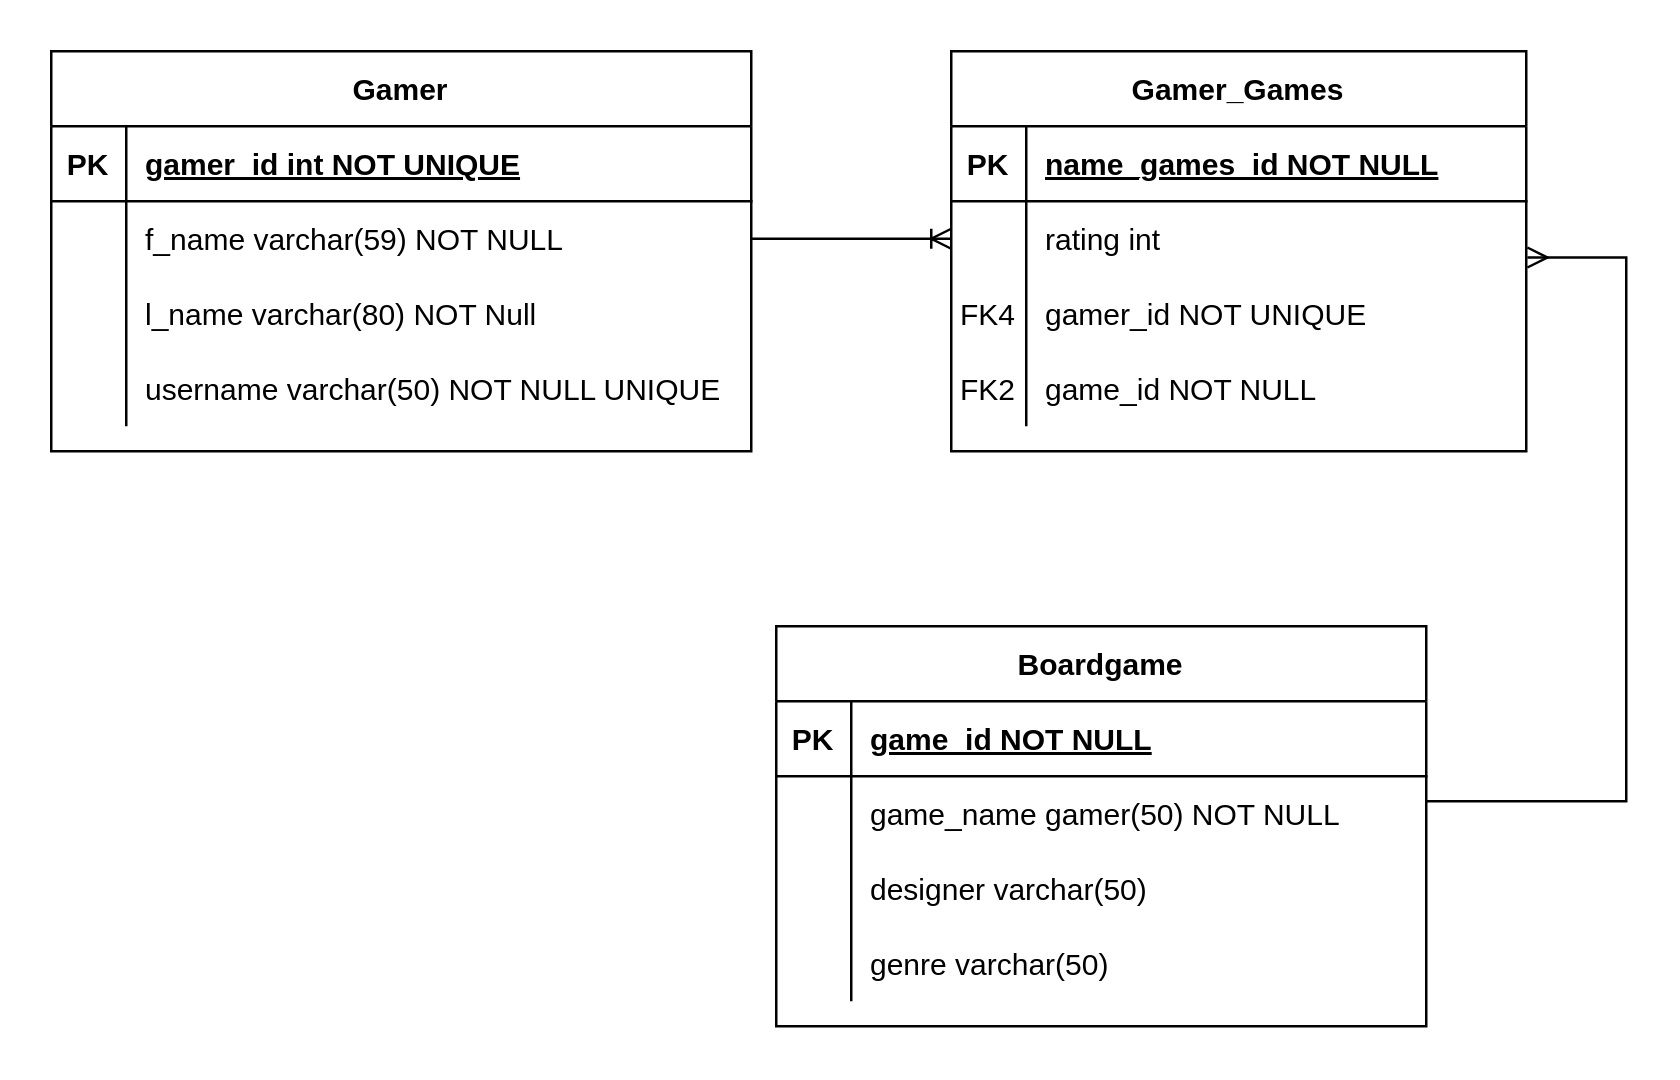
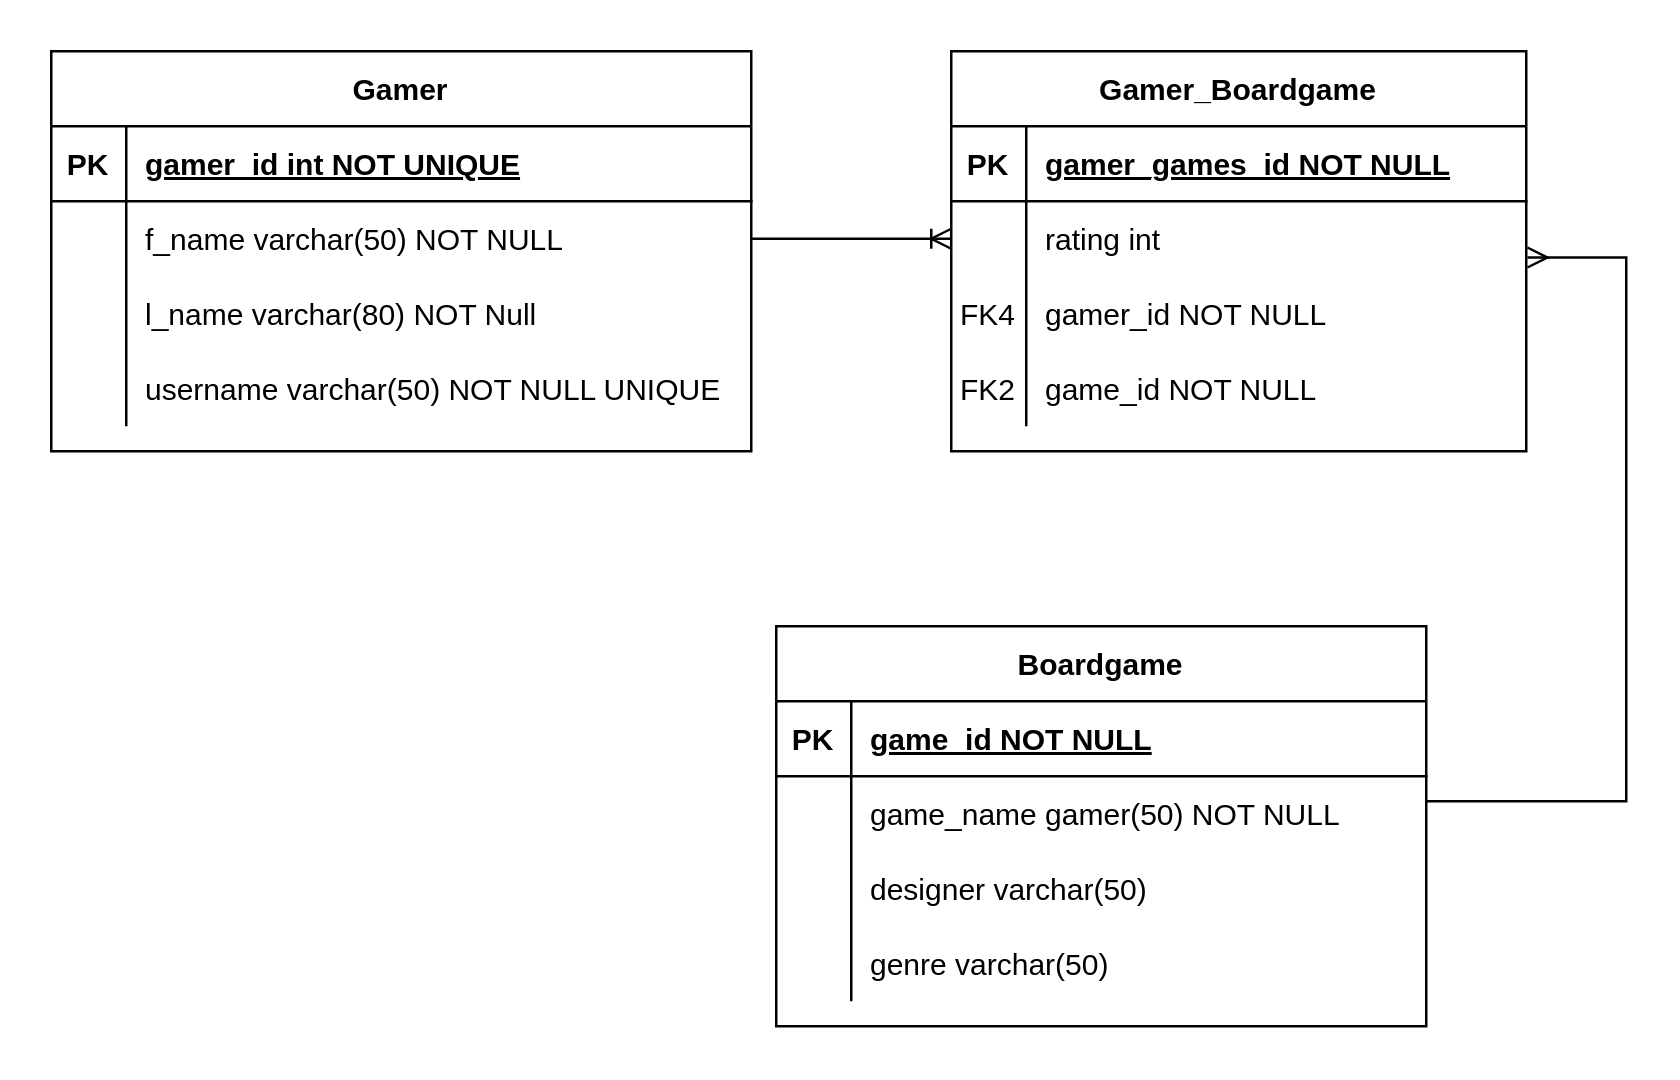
  <mxCell id="0" />
  <mxCell id="1" parent="0" />
  <mxCell id="2" value="Gamer" style="shape=table;startSize=30;container=1;collapsible=1;childLayout=tableLayout;fixedRows=1;rowLines=0;fontStyle=1;align=center;resizeLast=1;" vertex="1" parent="1"><mxGeometry x="20" y="20" width="280" height="160" as="geometry" /></mxCell>
  <mxCell id="3" value="" style="shape=tableRow;horizontal=0;startSize=0;swimlaneHead=0;swimlaneBody=0;fillColor=none;collapsible=0;dropTarget=0;points=[[0,0.5],[1,0.5]];portConstraint=eastwest;top=0;left=0;right=0;bottom=1;" vertex="1" parent="2"><mxGeometry y="30" width="280" height="30" as="geometry" /></mxCell>
  <mxCell id="4" value="PK" style="shape=partialRectangle;connectable=0;fillColor=none;top=0;left=0;bottom=0;right=0;fontStyle=1;overflow=hidden;" vertex="1" parent="3"><mxGeometry width="30" height="30" as="geometry"><mxRectangle width="30" height="30" as="alternateBounds" /></mxGeometry></mxCell>
  <mxCell id="5" value="gamer_id int NOT UNIQUE" style="shape=partialRectangle;connectable=0;fillColor=none;top=0;left=0;bottom=0;right=0;align=left;spacingLeft=6;fontStyle=5;overflow=hidden;" vertex="1" parent="3"><mxGeometry x="30" width="250" height="30" as="geometry"><mxRectangle width="250" height="30" as="alternateBounds" /></mxGeometry></mxCell>
  <mxCell id="6" value="" style="shape=tableRow;horizontal=0;startSize=0;swimlaneHead=0;swimlaneBody=0;fillColor=none;collapsible=0;dropTarget=0;points=[[0,0.5],[1,0.5]];portConstraint=eastwest;top=0;left=0;right=0;bottom=0;" vertex="1" parent="2"><mxGeometry y="60" width="280" height="30" as="geometry" /></mxCell>
  <mxCell id="7" value="" style="shape=partialRectangle;connectable=0;fillColor=none;top=0;left=0;bottom=0;right=0;editable=1;overflow=hidden;" vertex="1" parent="6"><mxGeometry width="30" height="30" as="geometry"><mxRectangle width="30" height="30" as="alternateBounds" /></mxGeometry></mxCell>
- <mxCell id="8" value="f_name varchar(59) NOT NULL" style="shape=partialRectangle;connectable=0;fillColor=none;top=0;left=0;bottom=0;right=0;align=left;spacingLeft=6;overflow=hidden;" vertex="1" parent="6"><mxGeometry x="30" width="250" height="30" as="geometry"><mxRectangle width="250" height="30" as="alternateBounds" /></mxGeometry></mxCell>
+ <mxCell id="8" value="f_name varchar(50) NOT NULL" style="shape=partialRectangle;connectable=0;fillColor=none;top=0;left=0;bottom=0;right=0;align=left;spacingLeft=6;overflow=hidden;" vertex="1" parent="6"><mxGeometry x="30" width="250" height="30" as="geometry"><mxRectangle width="250" height="30" as="alternateBounds" /></mxGeometry></mxCell>
  <mxCell id="9" value="" style="shape=tableRow;horizontal=0;startSize=0;swimlaneHead=0;swimlaneBody=0;fillColor=none;collapsible=0;dropTarget=0;points=[[0,0.5],[1,0.5]];portConstraint=eastwest;top=0;left=0;right=0;bottom=0;" vertex="1" parent="2"><mxGeometry y="90" width="280" height="30" as="geometry" /></mxCell>
  <mxCell id="10" value="" style="shape=partialRectangle;connectable=0;fillColor=none;top=0;left=0;bottom=0;right=0;editable=1;overflow=hidden;" vertex="1" parent="9"><mxGeometry width="30" height="30" as="geometry"><mxRectangle width="30" height="30" as="alternateBounds" /></mxGeometry></mxCell>
  <mxCell id="11" value="l_name varchar(80) NOT Null" style="shape=partialRectangle;connectable=0;fillColor=none;top=0;left=0;bottom=0;right=0;align=left;spacingLeft=6;overflow=hidden;" vertex="1" parent="9"><mxGeometry x="30" width="250" height="30" as="geometry"><mxRectangle width="250" height="30" as="alternateBounds" /></mxGeometry></mxCell>
  <mxCell id="12" value="" style="shape=tableRow;horizontal=0;startSize=0;swimlaneHead=0;swimlaneBody=0;fillColor=none;collapsible=0;dropTarget=0;points=[[0,0.5],[1,0.5]];portConstraint=eastwest;top=0;left=0;right=0;bottom=0;" vertex="1" parent="2"><mxGeometry y="120" width="280" height="30" as="geometry" /></mxCell>
  <mxCell id="13" value="" style="shape=partialRectangle;connectable=0;fillColor=none;top=0;left=0;bottom=0;right=0;editable=1;overflow=hidden;" vertex="1" parent="12"><mxGeometry width="30" height="30" as="geometry"><mxRectangle width="30" height="30" as="alternateBounds" /></mxGeometry></mxCell>
  <mxCell id="14" value="username varchar(50) NOT NULL UNIQUE" style="shape=partialRectangle;connectable=0;fillColor=none;top=0;left=0;bottom=0;right=0;align=left;spacingLeft=6;overflow=hidden;" vertex="1" parent="12"><mxGeometry x="30" width="250" height="30" as="geometry"><mxRectangle width="250" height="30" as="alternateBounds" /></mxGeometry></mxCell>
  <mxCell id="15" value="" style="edgeStyle=entityRelationEdgeStyle;fontSize=12;html=1;endArrow=ERoneToMany;rounded=0;exitX=1;exitY=0.5;exitDx=0;exitDy=0;entryX=0;entryY=0.5;entryDx=0;entryDy=0;" edge="1" parent="1" source="6" target="34"><mxGeometry width="100" height="100" relative="1" as="geometry"><mxPoint x="360" y="310" as="sourcePoint" /><mxPoint x="375" y="95" as="targetPoint" /></mxGeometry></mxCell>
  <mxCell id="16" value="Boardgame" style="shape=table;startSize=30;container=1;collapsible=1;childLayout=tableLayout;fixedRows=1;rowLines=0;fontStyle=1;align=center;resizeLast=1;" vertex="1" parent="1"><mxGeometry x="310" y="250" width="260" height="160" as="geometry" /></mxCell>
  <mxCell id="17" value="" style="shape=tableRow;horizontal=0;startSize=0;swimlaneHead=0;swimlaneBody=0;fillColor=none;collapsible=0;dropTarget=0;points=[[0,0.5],[1,0.5]];portConstraint=eastwest;top=0;left=0;right=0;bottom=1;" vertex="1" parent="16"><mxGeometry y="30" width="260" height="30" as="geometry" /></mxCell>
  <mxCell id="18" value="PK" style="shape=partialRectangle;connectable=0;fillColor=none;top=0;left=0;bottom=0;right=0;fontStyle=1;overflow=hidden;" vertex="1" parent="17"><mxGeometry width="30" height="30" as="geometry"><mxRectangle width="30" height="30" as="alternateBounds" /></mxGeometry></mxCell>
  <mxCell id="19" value="game_id NOT NULL" style="shape=partialRectangle;connectable=0;fillColor=none;top=0;left=0;bottom=0;right=0;align=left;spacingLeft=6;fontStyle=5;overflow=hidden;" vertex="1" parent="17"><mxGeometry x="30" width="230" height="30" as="geometry"><mxRectangle width="230" height="30" as="alternateBounds" /></mxGeometry></mxCell>
  <mxCell id="20" value="" style="shape=tableRow;horizontal=0;startSize=0;swimlaneHead=0;swimlaneBody=0;fillColor=none;collapsible=0;dropTarget=0;points=[[0,0.5],[1,0.5]];portConstraint=eastwest;top=0;left=0;right=0;bottom=0;" vertex="1" parent="16"><mxGeometry y="60" width="260" height="30" as="geometry" /></mxCell>
  <mxCell id="21" value="" style="shape=partialRectangle;connectable=0;fillColor=none;top=0;left=0;bottom=0;right=0;editable=1;overflow=hidden;" vertex="1" parent="20"><mxGeometry width="30" height="30" as="geometry"><mxRectangle width="30" height="30" as="alternateBounds" /></mxGeometry></mxCell>
  <mxCell id="22" value="game_name gamer(50) NOT NULL" style="shape=partialRectangle;connectable=0;fillColor=none;top=0;left=0;bottom=0;right=0;align=left;spacingLeft=6;overflow=hidden;" vertex="1" parent="20"><mxGeometry x="30" width="230" height="30" as="geometry"><mxRectangle width="230" height="30" as="alternateBounds" /></mxGeometry></mxCell>
  <mxCell id="23" value="" style="shape=tableRow;horizontal=0;startSize=0;swimlaneHead=0;swimlaneBody=0;fillColor=none;collapsible=0;dropTarget=0;points=[[0,0.5],[1,0.5]];portConstraint=eastwest;top=0;left=0;right=0;bottom=0;" vertex="1" parent="16"><mxGeometry y="90" width="260" height="30" as="geometry" /></mxCell>
  <mxCell id="24" value="" style="shape=partialRectangle;connectable=0;fillColor=none;top=0;left=0;bottom=0;right=0;editable=1;overflow=hidden;" vertex="1" parent="23"><mxGeometry width="30" height="30" as="geometry"><mxRectangle width="30" height="30" as="alternateBounds" /></mxGeometry></mxCell>
  <mxCell id="25" value="designer varchar(50)" style="shape=partialRectangle;connectable=0;fillColor=none;top=0;left=0;bottom=0;right=0;align=left;spacingLeft=6;overflow=hidden;" vertex="1" parent="23"><mxGeometry x="30" width="230" height="30" as="geometry"><mxRectangle width="230" height="30" as="alternateBounds" /></mxGeometry></mxCell>
  <mxCell id="26" value="" style="shape=tableRow;horizontal=0;startSize=0;swimlaneHead=0;swimlaneBody=0;fillColor=none;collapsible=0;dropTarget=0;points=[[0,0.5],[1,0.5]];portConstraint=eastwest;top=0;left=0;right=0;bottom=0;" vertex="1" parent="16"><mxGeometry y="120" width="260" height="30" as="geometry" /></mxCell>
  <mxCell id="27" value="" style="shape=partialRectangle;connectable=0;fillColor=none;top=0;left=0;bottom=0;right=0;editable=1;overflow=hidden;" vertex="1" parent="26"><mxGeometry width="30" height="30" as="geometry"><mxRectangle width="30" height="30" as="alternateBounds" /></mxGeometry></mxCell>
  <mxCell id="28" value="genre varchar(50)" style="shape=partialRectangle;connectable=0;fillColor=none;top=0;left=0;bottom=0;right=0;align=left;spacingLeft=6;overflow=hidden;" vertex="1" parent="26"><mxGeometry x="30" width="230" height="30" as="geometry"><mxRectangle width="230" height="30" as="alternateBounds" /></mxGeometry></mxCell>
  <mxCell id="29" style="edgeStyle=orthogonalEdgeStyle;rounded=0;orthogonalLoop=1;jettySize=auto;html=1;endArrow=none;endFill=0;startArrow=ERmany;startFill=0;entryX=1;entryY=0.5;entryDx=0;entryDy=0;exitX=1.002;exitY=0.75;exitDx=0;exitDy=0;exitPerimeter=0;" edge="1" parent="1" source="34"><mxGeometry relative="1" as="geometry"><mxPoint x="650" y="160" as="sourcePoint" /><mxPoint x="570" y="320" as="targetPoint" /><Array as="points"><mxPoint x="650" y="103" /><mxPoint x="650" y="320" /></Array></mxGeometry></mxCell>
- <mxCell id="30" value="Gamer_Games" style="shape=table;startSize=30;container=1;collapsible=1;childLayout=tableLayout;fixedRows=1;rowLines=0;fontStyle=1;align=center;resizeLast=1;" vertex="1" parent="1"><mxGeometry x="380" y="20" width="230" height="160" as="geometry" /></mxCell>
+ <mxCell id="30" value="Gamer_Boardgame" style="shape=table;startSize=30;container=1;collapsible=1;childLayout=tableLayout;fixedRows=1;rowLines=0;fontStyle=1;align=center;resizeLast=1;" vertex="1" parent="1"><mxGeometry x="380" y="20" width="230" height="160" as="geometry" /></mxCell>
  <mxCell id="31" value="" style="shape=tableRow;horizontal=0;startSize=0;swimlaneHead=0;swimlaneBody=0;fillColor=none;collapsible=0;dropTarget=0;points=[[0,0.5],[1,0.5]];portConstraint=eastwest;top=0;left=0;right=0;bottom=1;" vertex="1" parent="30"><mxGeometry y="30" width="230" height="30" as="geometry" /></mxCell>
  <mxCell id="32" value="PK" style="shape=partialRectangle;connectable=0;fillColor=none;top=0;left=0;bottom=0;right=0;fontStyle=1;overflow=hidden;" vertex="1" parent="31"><mxGeometry width="30" height="30" as="geometry"><mxRectangle width="30" height="30" as="alternateBounds" /></mxGeometry></mxCell>
- <mxCell id="33" value="name_games_id NOT NULL" style="shape=partialRectangle;connectable=0;fillColor=none;top=0;left=0;bottom=0;right=0;align=left;spacingLeft=6;fontStyle=5;overflow=hidden;" vertex="1" parent="31"><mxGeometry x="30" width="200" height="30" as="geometry"><mxRectangle width="200" height="30" as="alternateBounds" /></mxGeometry></mxCell>
+ <mxCell id="33" value="gamer_games_id NOT NULL" style="shape=partialRectangle;connectable=0;fillColor=none;top=0;left=0;bottom=0;right=0;align=left;spacingLeft=6;fontStyle=5;overflow=hidden;" vertex="1" parent="31"><mxGeometry x="30" width="200" height="30" as="geometry"><mxRectangle width="200" height="30" as="alternateBounds" /></mxGeometry></mxCell>
  <mxCell id="34" value="" style="shape=tableRow;horizontal=0;startSize=0;swimlaneHead=0;swimlaneBody=0;fillColor=none;collapsible=0;dropTarget=0;points=[[0,0.5],[1,0.5]];portConstraint=eastwest;top=0;left=0;right=0;bottom=0;" vertex="1" parent="30"><mxGeometry y="60" width="230" height="30" as="geometry" /></mxCell>
  <mxCell id="35" value="" style="shape=partialRectangle;connectable=0;fillColor=none;top=0;left=0;bottom=0;right=0;editable=1;overflow=hidden;" vertex="1" parent="34"><mxGeometry width="30" height="30" as="geometry"><mxRectangle width="30" height="30" as="alternateBounds" /></mxGeometry></mxCell>
  <mxCell id="36" value="rating int" style="shape=partialRectangle;connectable=0;fillColor=none;top=0;left=0;bottom=0;right=0;align=left;spacingLeft=6;overflow=hidden;" vertex="1" parent="34"><mxGeometry x="30" width="200" height="30" as="geometry"><mxRectangle width="200" height="30" as="alternateBounds" /></mxGeometry></mxCell>
  <mxCell id="37" value="" style="shape=tableRow;horizontal=0;startSize=0;swimlaneHead=0;swimlaneBody=0;fillColor=none;collapsible=0;dropTarget=0;points=[[0,0.5],[1,0.5]];portConstraint=eastwest;top=0;left=0;right=0;bottom=0;" vertex="1" parent="30"><mxGeometry y="90" width="230" height="30" as="geometry" /></mxCell>
  <mxCell id="38" value="FK4" style="shape=partialRectangle;connectable=0;fillColor=none;top=0;left=0;bottom=0;right=0;editable=1;overflow=hidden;" vertex="1" parent="37"><mxGeometry width="30" height="30" as="geometry"><mxRectangle width="30" height="30" as="alternateBounds" /></mxGeometry></mxCell>
- <mxCell id="39" value="gamer_id NOT UNIQUE" style="shape=partialRectangle;connectable=0;fillColor=none;top=0;left=0;bottom=0;right=0;align=left;spacingLeft=6;overflow=hidden;" vertex="1" parent="37"><mxGeometry x="30" width="200" height="30" as="geometry"><mxRectangle width="200" height="30" as="alternateBounds" /></mxGeometry></mxCell>
+ <mxCell id="39" value="gamer_id NOT NULL" style="shape=partialRectangle;connectable=0;fillColor=none;top=0;left=0;bottom=0;right=0;align=left;spacingLeft=6;overflow=hidden;" vertex="1" parent="37"><mxGeometry x="30" width="200" height="30" as="geometry"><mxRectangle width="200" height="30" as="alternateBounds" /></mxGeometry></mxCell>
  <mxCell id="40" value="" style="shape=tableRow;horizontal=0;startSize=0;swimlaneHead=0;swimlaneBody=0;fillColor=none;collapsible=0;dropTarget=0;points=[[0,0.5],[1,0.5]];portConstraint=eastwest;top=0;left=0;right=0;bottom=0;" vertex="1" parent="30"><mxGeometry y="120" width="230" height="30" as="geometry" /></mxCell>
  <mxCell id="41" value="FK2" style="shape=partialRectangle;connectable=0;fillColor=none;top=0;left=0;bottom=0;right=0;editable=1;overflow=hidden;" vertex="1" parent="40"><mxGeometry width="30" height="30" as="geometry"><mxRectangle width="30" height="30" as="alternateBounds" /></mxGeometry></mxCell>
  <mxCell id="42" value="game_id NOT NULL" style="shape=partialRectangle;connectable=0;fillColor=none;top=0;left=0;bottom=0;right=0;align=left;spacingLeft=6;overflow=hidden;" vertex="1" parent="40"><mxGeometry x="30" width="200" height="30" as="geometry"><mxRectangle width="200" height="30" as="alternateBounds" /></mxGeometry></mxCell>
